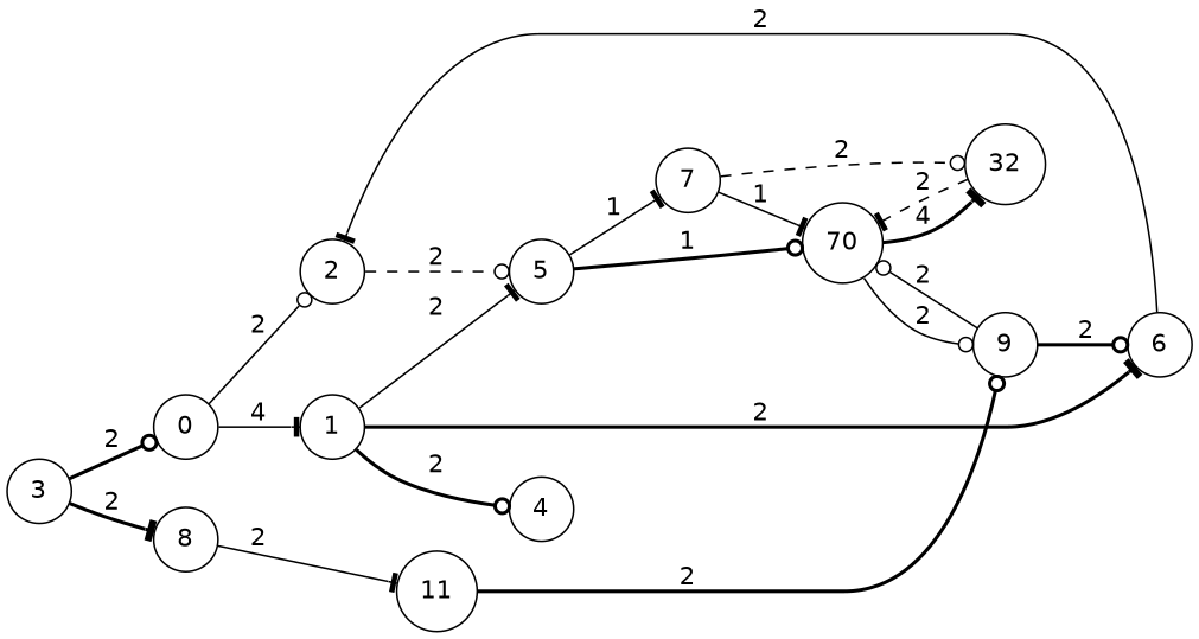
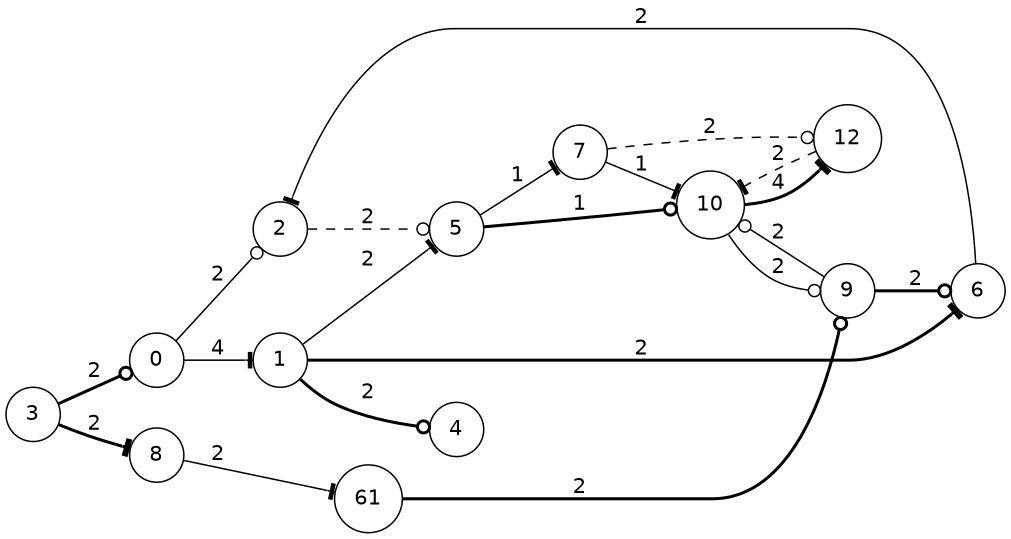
  digraph {
    fontname="DejaVu Sans"
    rankdir=LR
    node [fontname="DejaVu Sans" shape=circle]
    edge [arrowhead=odot fontname="DejaVu Sans" style=solid]
    3
    0
    8
    2
    1
-   11
+   11 [label=61]
    5
    6
    4
    9
-   10 [label=70]
+   10
    7
-   12 [label=32]
+   12
    3 -> 0 [label=2 style=bold]
    3 -> 8 [arrowhead=tee label=2 style=bold]
    0 -> 2 [label=2]
    0 -> 1 [arrowhead=tee label=4]
    8 -> 11 [arrowhead=tee label=2]
    2 -> 5 [label=2 style=dashed]
    1 -> 5 [arrowhead=tee label=2]
    1 -> 6 [arrowhead=tee label=2 style=bold]
    1 -> 4 [label=2 style=bold]
    11 -> 9 [label=2 style=bold]
    5 -> 10 [label=1 style=bold]
    5 -> 7 [arrowhead=tee label=1]
    6 -> 2 [arrowhead=tee label=2]
    9 -> 6 [label=2 style=bold]
    9 -> 10 [label=2]
    10 -> 9 [label=2]
    10 -> 12 [arrowhead=tee label=4 style=bold]
    7 -> 10 [arrowhead=tee label=1]
    7 -> 12 [label=2 style=dashed]
    12 -> 10 [arrowhead=tee label=2 style=dashed]
  }
